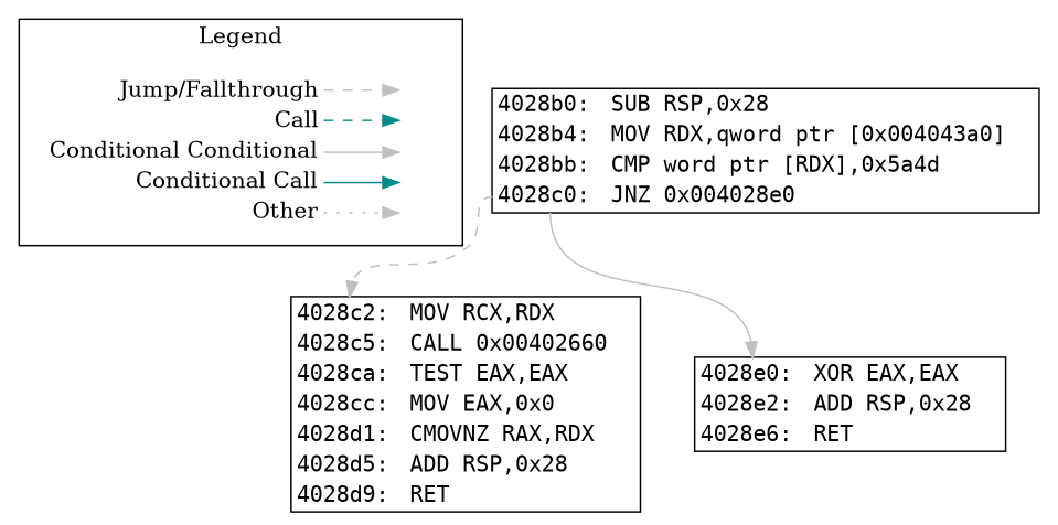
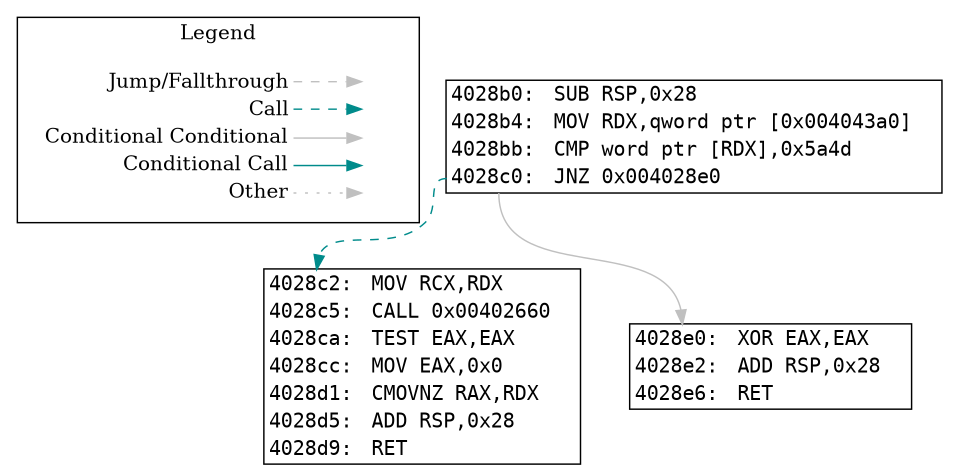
  digraph {
    newrank=true
    node [shape=plaintext]
    edge [color=gray style=dashed tailport=insn_4028c0]
    n1 [label=<<table border="0" cellpadding="2" cellspacing="0" cellborder="0">                   <tr><td align="right" port="i1">Jump/Fallthrough</td></tr>                   <tr><td align="right" port="i2">Call</td></tr>                   <tr><td align="right" port="i3">Conditional Conditional</td></tr>                   <tr><td align="right" port="i4">Conditional Call</td></tr>                   <tr><td align="right" port="i5">Other</td></tr>                </table>>]
    n2 [label=<<table border="0" cellpadding="2" cellspacing="0" cellborder="0">                    <tr><td port="i1">&nbsp;</td></tr>                    <tr><td port="i2">&nbsp;</td></tr>                    <tr><td port="i3">&nbsp;</td></tr>                    <tr><td port="i4">&nbsp;</td></tr>                    <tr><td port="i5">&nbsp;</td></tr>                 </table>>]
    n3 [label=<     <TABLE BORDER="1" CELLBORDER="0" CELLSPACING="0">       <TR>         <TD PORT="insn_4028b0" ALIGN="RIGHT"><FONT FACE="monospace">4028b0: </FONT></TD>         <TD ALIGN="LEFT"><FONT FACE="monospace">SUB RSP,0x28</FONT></TD>         <TD>&nbsp;&nbsp;&nbsp;</TD> // for spacing       </TR>       <TR>         <TD PORT="insn_4028b4" ALIGN="RIGHT"><FONT FACE="monospace">4028b4: </FONT></TD>         <TD ALIGN="LEFT"><FONT FACE="monospace">MOV RDX,qword ptr [0x004043a0]</FONT></TD>         <TD>&nbsp;&nbsp;&nbsp;</TD> // for spacing       </TR>       <TR>         <TD PORT="insn_4028bb" ALIGN="RIGHT"><FONT FACE="monospace">4028bb: </FONT></TD>         <TD ALIGN="LEFT"><FONT FACE="monospace">CMP word ptr [RDX],0x5a4d</FONT></TD>         <TD>&nbsp;&nbsp;&nbsp;</TD> // for spacing       </TR>       <TR>         <TD PORT="insn_4028c0" ALIGN="RIGHT"><FONT FACE="monospace">4028c0: </FONT></TD>         <TD ALIGN="LEFT"><FONT FACE="monospace">JNZ 0x004028e0</FONT></TD>         <TD>&nbsp;&nbsp;&nbsp;</TD> // for spacing       </TR>     </TABLE>>]
    n4 [label=<     <TABLE BORDER="1" CELLBORDER="0" CELLSPACING="0">       <TR>         <TD PORT="insn_4028c2" ALIGN="RIGHT"><FONT FACE="monospace">4028c2: </FONT></TD>         <TD ALIGN="LEFT"><FONT FACE="monospace">MOV RCX,RDX</FONT></TD>         <TD>&nbsp;&nbsp;&nbsp;</TD> // for spacing       </TR>       <TR>         <TD PORT="insn_4028c5" ALIGN="RIGHT"><FONT FACE="monospace">4028c5: </FONT></TD>         <TD ALIGN="LEFT"><FONT FACE="monospace">CALL 0x00402660</FONT></TD>         <TD>&nbsp;&nbsp;&nbsp;</TD> // for spacing       </TR>       <TR>         <TD PORT="insn_4028ca" ALIGN="RIGHT"><FONT FACE="monospace">4028ca: </FONT></TD>         <TD ALIGN="LEFT"><FONT FACE="monospace">TEST EAX,EAX</FONT></TD>         <TD>&nbsp;&nbsp;&nbsp;</TD> // for spacing       </TR>       <TR>         <TD PORT="insn_4028cc" ALIGN="RIGHT"><FONT FACE="monospace">4028cc: </FONT></TD>         <TD ALIGN="LEFT"><FONT FACE="monospace">MOV EAX,0x0</FONT></TD>         <TD>&nbsp;&nbsp;&nbsp;</TD> // for spacing       </TR>       <TR>         <TD PORT="insn_4028d1" ALIGN="RIGHT"><FONT FACE="monospace">4028d1: </FONT></TD>         <TD ALIGN="LEFT"><FONT FACE="monospace">CMOVNZ RAX,RDX</FONT></TD>         <TD>&nbsp;&nbsp;&nbsp;</TD> // for spacing       </TR>       <TR>         <TD PORT="insn_4028d5" ALIGN="RIGHT"><FONT FACE="monospace">4028d5: </FONT></TD>         <TD ALIGN="LEFT"><FONT FACE="monospace">ADD RSP,0x28</FONT></TD>         <TD>&nbsp;&nbsp;&nbsp;</TD> // for spacing       </TR>       <TR>         <TD PORT="insn_4028d9" ALIGN="RIGHT"><FONT FACE="monospace">4028d9: </FONT></TD>         <TD ALIGN="LEFT"><FONT FACE="monospace">RET</FONT></TD>         <TD>&nbsp;&nbsp;&nbsp;</TD> // for spacing       </TR>     </TABLE>>]
    n5 [label=<     <TABLE BORDER="1" CELLBORDER="0" CELLSPACING="0">       <TR>         <TD PORT="insn_4028e0" ALIGN="RIGHT"><FONT FACE="monospace">4028e0: </FONT></TD>         <TD ALIGN="LEFT"><FONT FACE="monospace">XOR EAX,EAX</FONT></TD>         <TD>&nbsp;&nbsp;&nbsp;</TD> // for spacing       </TR>       <TR>         <TD PORT="insn_4028e2" ALIGN="RIGHT"><FONT FACE="monospace">4028e2: </FONT></TD>         <TD ALIGN="LEFT"><FONT FACE="monospace">ADD RSP,0x28</FONT></TD>         <TD>&nbsp;&nbsp;&nbsp;</TD> // for spacing       </TR>       <TR>         <TD PORT="insn_4028e6" ALIGN="RIGHT"><FONT FACE="monospace">4028e6: </FONT></TD>         <TD ALIGN="LEFT"><FONT FACE="monospace">RET</FONT></TD>         <TD>&nbsp;&nbsp;&nbsp;</TD> // for spacing       </TR>     </TABLE>>]
    subgraph cluster_1 {
      label=Legend
      rank=same
      n1
      n2
    }
    n1 -> n2 [headport="i1:w" tailport="i1:e"]
    n1 -> n2 [color=cyan4 headport="i2:w" tailport="i2:e"]
    n1 -> n2 [headport="i3:w" tailport="i3:e" style=""]
    n1 -> n2 [color=cyan4 headport="i4:w" tailport="i4:e" style=""]
    n1 -> n2 [headport="i5:w" style=dotted tailport="i5:e"]
-   n3 -> n4 [headport=insn_4028c2]
+   n3 -> n4 [color=cyan4 headport=insn_4028c2]
    n3 -> n5 [headport=insn_4028e0 style=solid]
  }
